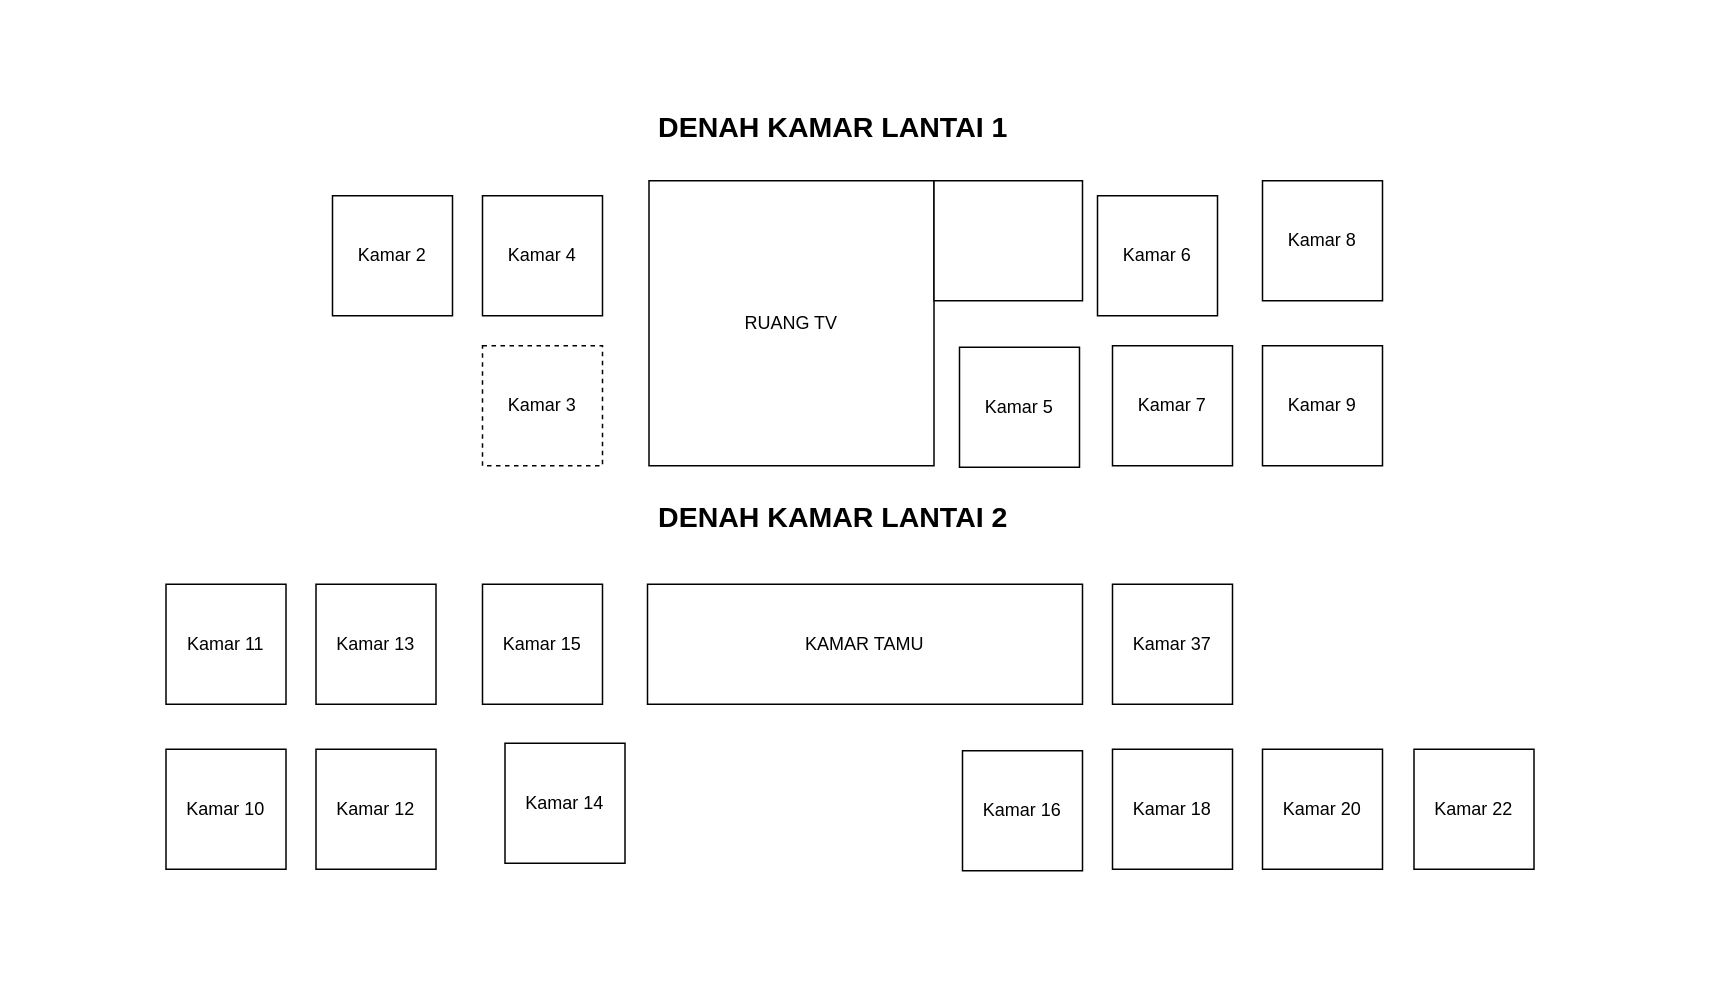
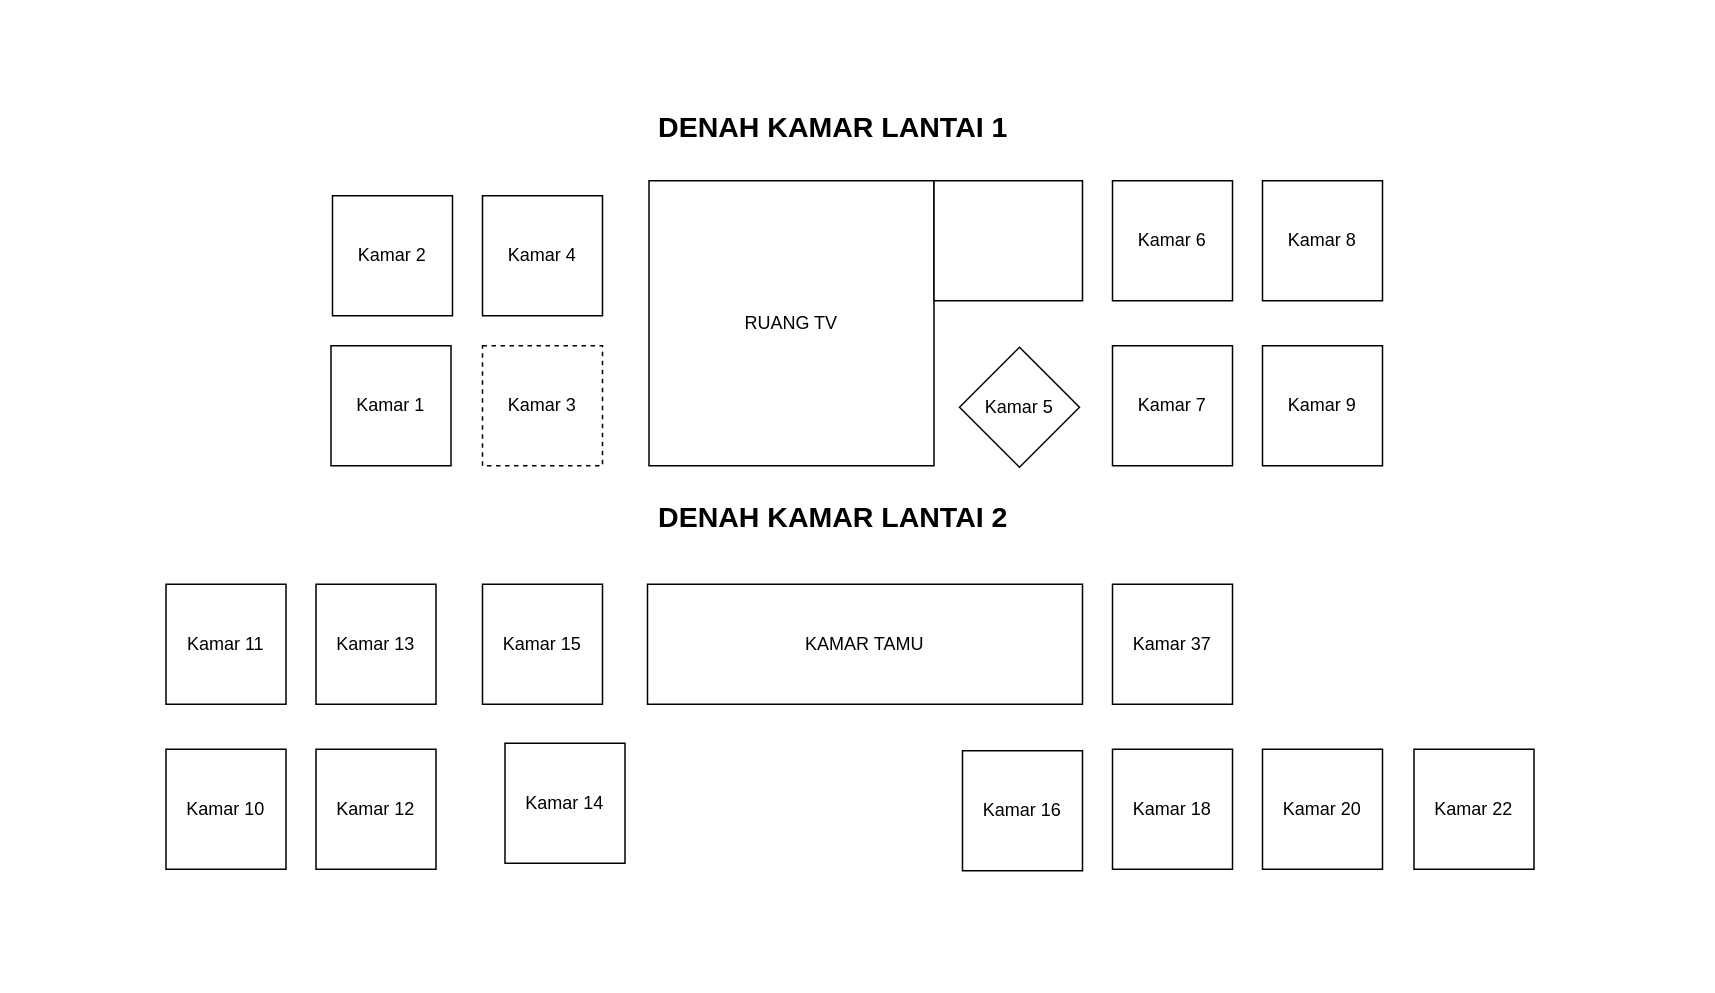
  <mxCell id="0" />
  <mxCell id="1" parent="0" />
  <mxCell id="2" value="" style="group" vertex="1" connectable="0" parent="1"><mxGeometry x="110" y="330" width="912" height="250" as="geometry" /></mxCell>
  <mxCell id="3" value="" style="group" vertex="1" connectable="0" parent="2"><mxGeometry y="59" width="912" height="191" as="geometry" /></mxCell>
  <mxCell id="4" value="Kamar 37" style="whiteSpace=wrap;html=1;aspect=fixed;" vertex="1" parent="3"><mxGeometry x="631" width="80" height="80" as="geometry" /></mxCell>
  <mxCell id="5" value="Kamar 13" style="whiteSpace=wrap;html=1;aspect=fixed;" vertex="1" parent="3"><mxGeometry x="100" width="80" height="80" as="geometry" /></mxCell>
  <mxCell id="6" value="Kamar 11" style="whiteSpace=wrap;html=1;aspect=fixed;" vertex="1" parent="3"><mxGeometry width="80" height="80" as="geometry" /></mxCell>
  <mxCell id="7" value="Kamar 12" style="whiteSpace=wrap;html=1;aspect=fixed;" vertex="1" parent="3"><mxGeometry x="100" y="110" width="80" height="80" as="geometry" /></mxCell>
  <mxCell id="8" value="Kamar 10" style="whiteSpace=wrap;html=1;aspect=fixed;" vertex="1" parent="3"><mxGeometry y="110" width="80" height="80" as="geometry" /></mxCell>
  <mxCell id="9" value="Kamar 20" style="whiteSpace=wrap;html=1;aspect=fixed;" vertex="1" parent="3"><mxGeometry x="731" y="110" width="80" height="80" as="geometry" /></mxCell>
  <mxCell id="10" value="Kamar 18" style="whiteSpace=wrap;html=1;aspect=fixed;" vertex="1" parent="3"><mxGeometry x="631" y="110" width="80" height="80" as="geometry" /></mxCell>
  <mxCell id="11" value="Kamar 16" style="whiteSpace=wrap;html=1;aspect=fixed;" vertex="1" parent="3"><mxGeometry x="531" y="111" width="80" height="80" as="geometry" /></mxCell>
  <mxCell id="12" value="KAMAR TAMU" style="rounded=0;whiteSpace=wrap;html=1;" vertex="1" parent="3"><mxGeometry x="321" width="290" height="80" as="geometry" /></mxCell>
  <mxCell id="13" value="Kamar 15" style="whiteSpace=wrap;html=1;aspect=fixed;" vertex="1" parent="3"><mxGeometry x="211" width="80" height="80" as="geometry" /></mxCell>
  <mxCell id="14" value="Kamar 14" style="whiteSpace=wrap;html=1;aspect=fixed;" vertex="1" parent="3"><mxGeometry x="226" y="106" width="80" height="80" as="geometry" /></mxCell>
  <mxCell id="15" value="Kamar 22" style="whiteSpace=wrap;html=1;aspect=fixed;" vertex="1" parent="3"><mxGeometry x="832" y="110" width="80" height="80" as="geometry" /></mxCell>
  <mxCell id="16" value="DENAH KAMAR LANTAI 2" style="text;strokeColor=none;align=center;fillColor=none;html=1;verticalAlign=middle;whiteSpace=wrap;rounded=0;fontSize=19;fontStyle=1" vertex="1" parent="2"><mxGeometry x="300" width="290" height="30" as="geometry" /></mxCell>
  <mxCell id="17" value="" style="group" vertex="1" connectable="0" parent="1"><mxGeometry x="220" y="70" width="701" height="241" as="geometry" /></mxCell>
  <mxCell id="18" value="" style="group" vertex="1" connectable="0" parent="17"><mxGeometry y="50" width="701" height="191" as="geometry" /></mxCell>
  <mxCell id="19" value="Kamar 8" style="whiteSpace=wrap;html=1;aspect=fixed;" vertex="1" parent="18"><mxGeometry x="621" width="80" height="80" as="geometry" /></mxCell>
- <mxCell id="20" value="Kamar 6" style="whiteSpace=wrap;html=1;aspect=fixed;" vertex="1" parent="18"><mxGeometry x="511" y="10" width="80" height="80" as="geometry" /></mxCell>
+ <mxCell id="20" value="Kamar 6" style="whiteSpace=wrap;html=1;aspect=fixed;" vertex="1" parent="18"><mxGeometry x="521" width="80" height="80" as="geometry" /></mxCell>
  <mxCell id="21" value="Kamar 4" style="whiteSpace=wrap;html=1;aspect=fixed;" vertex="1" parent="18"><mxGeometry x="101" y="10" width="80" height="80" as="geometry" /></mxCell>
  <mxCell id="22" value="Kamar 2" style="whiteSpace=wrap;html=1;aspect=fixed;" vertex="1" parent="18"><mxGeometry x="1" y="10" width="80" height="80" as="geometry" /></mxCell>
  <mxCell id="23" value="Kamar 3" style="whiteSpace=wrap;html=1;aspect=fixed;dashed=1;" vertex="1" parent="18"><mxGeometry x="101" y="110" width="80" height="80" as="geometry" /></mxCell>
+ <mxCell id="24" value="Kamar 1" style="whiteSpace=wrap;html=1;aspect=fixed;" vertex="1" parent="18"><mxGeometry y="110" width="80" height="80" as="geometry" /></mxCell>
  <mxCell id="25" value="Kamar 9" style="whiteSpace=wrap;html=1;aspect=fixed;" vertex="1" parent="18"><mxGeometry x="621" y="110" width="80" height="80" as="geometry" /></mxCell>
  <mxCell id="26" value="Kamar 7" style="whiteSpace=wrap;html=1;aspect=fixed;" vertex="1" parent="18"><mxGeometry x="521" y="110" width="80" height="80" as="geometry" /></mxCell>
- <mxCell id="27" value="Kamar 5" style="whiteSpace=wrap;html=1;aspect=fixed;" vertex="1" parent="18"><mxGeometry x="419" y="111" width="80" height="80" as="geometry" /></mxCell>
+ <mxCell id="27" value="Kamar 5" style="rhombus;whiteSpace=wrap;html=1;aspect=fixed;" vertex="1" parent="18"><mxGeometry x="419" y="111" width="80" height="80" as="geometry" /></mxCell>
  <mxCell id="28" value="" style="group" vertex="1" connectable="0" parent="18"><mxGeometry x="212" width="289" height="190" as="geometry" /></mxCell>
  <mxCell id="29" value="RUANG TV" style="whiteSpace=wrap;html=1;aspect=fixed;" vertex="1" parent="28"><mxGeometry width="190" height="190" as="geometry" /></mxCell>
  <mxCell id="30" value="" style="rounded=0;whiteSpace=wrap;html=1;" vertex="1" parent="28"><mxGeometry x="190" width="99" height="80" as="geometry" /></mxCell>
  <mxCell id="31" value="DENAH KAMAR LANTAI 1" style="text;strokeColor=none;align=center;fillColor=none;html=1;verticalAlign=middle;whiteSpace=wrap;rounded=0;fontSize=19;fontStyle=1" vertex="1" parent="17"><mxGeometry x="190" width="290" height="30" as="geometry" /></mxCell>
  <mxCell id="32" value="" style="whiteSpace=wrap;html=1;aspect=fixed;fillColor=none;strokeColor=#ffffff;" vertex="1" parent="1"><mxGeometry x="1041" y="390" width="80" height="80" as="geometry" /></mxCell>
  <mxCell id="33" value="" style="whiteSpace=wrap;html=1;aspect=fixed;strokeColor=#ffffff;fillColor=none;" vertex="1" parent="1"><mxGeometry x="1040" y="490" width="80" height="80" as="geometry" /></mxCell>
  <mxCell id="34" value="" style="whiteSpace=wrap;html=1;aspect=fixed;fillColor=none;strokeColor=#ffffff;" vertex="1" parent="1"><mxGeometry x="20" y="390" width="80" height="80" as="geometry" /></mxCell>
  <mxCell id="35" value="" style="whiteSpace=wrap;html=1;aspect=fixed;fillColor=none;strokeColor=#ffffff;" vertex="1" parent="1"><mxGeometry x="20" y="500" width="80" height="80" as="geometry" /></mxCell>
  <mxCell id="36" value="" style="rounded=0;whiteSpace=wrap;html=1;fillColor=none;strokeColor=none;" vertex="1" parent="1"><mxGeometry x="40" y="20" width="1040" height="40" as="geometry" /></mxCell>
  <mxCell id="37" value="" style="rounded=0;whiteSpace=wrap;html=1;fillColor=none;strokeColor=none;" vertex="1" parent="1"><mxGeometry x="40" y="600" width="1040" height="40" as="geometry" /></mxCell>
